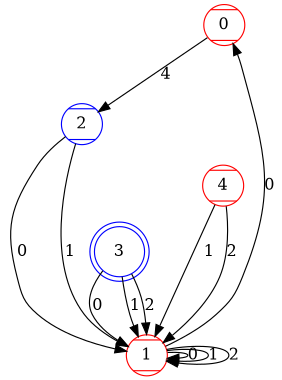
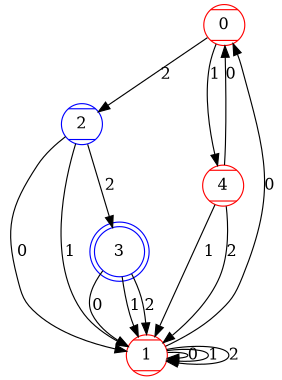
  digraph {
    node [color=red shape=Mcircle style=striped]
    0
    2 [color=blue]
    4
    1
    3 [color=blue shape=doublecircle]
-   0 -> 2 [label=4]
+   0 -> 2 [label=2]
+   0 -> 4 [label=1]
    2 -> 1 [label=0]
    2 -> 1 [label=1]
+   2 -> 3 [label=2]
+   4 -> 0 [label=0]
    4 -> 1 [label=1]
    4 -> 1 [label=2]
    1 -> 0 [label=0]
    1 -> 1 [label=0]
    1 -> 1 [label=1]
    1 -> 1 [label=2]
    3 -> 1 [label=0]
    3 -> 1 [label=1]
    3 -> 1 [label=2]
  }
